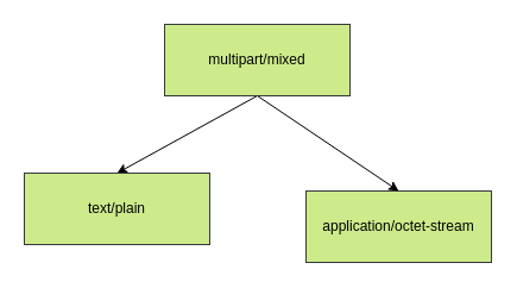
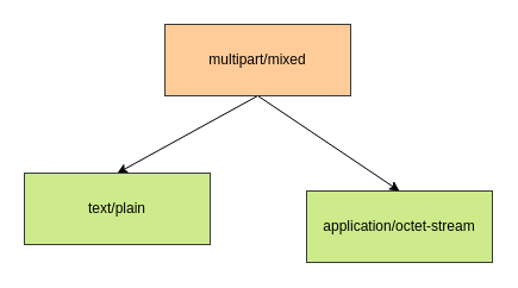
  <mxCell id="0" />
  <mxCell id="1" parent="0" />
  <mxCell id="2" value="application/octet-stream" style="rounded=0;whiteSpace=wrap;html=1;fillColor=#cdeb8b;strokeColor=#36393d;" parent="1" vertex="1"><mxGeometry x="257" y="160" width="156" height="60" as="geometry" /></mxCell>
  <mxCell id="3" style="rounded=0;orthogonalLoop=1;jettySize=auto;html=1;exitX=0.5;exitY=1;exitDx=0;exitDy=0;entryX=0.5;entryY=0;entryDx=0;entryDy=0;" parent="1" source="5" target="6" edge="1"><mxGeometry relative="1" as="geometry" /></mxCell>
  <mxCell id="4" style="rounded=0;orthogonalLoop=1;jettySize=auto;html=1;exitX=0.5;exitY=1;exitDx=0;exitDy=0;entryX=0.5;entryY=0;entryDx=0;entryDy=0;" parent="1" source="5" target="2" edge="1"><mxGeometry relative="1" as="geometry" /></mxCell>
- <mxCell id="5" value="multipart/mixed" style="rounded=0;whiteSpace=wrap;html=1;fillColor=#cdeb8b;strokeColor=#36393d;" parent="1" vertex="1"><mxGeometry x="138" y="20" width="156" height="60" as="geometry" /></mxCell>
+ <mxCell id="5" value="multipart/mixed" style="rounded=0;whiteSpace=wrap;html=1;fillColor=#ffcc99;strokeColor=#36393d;" parent="1" vertex="1"><mxGeometry x="138" y="20" width="156" height="60" as="geometry" /></mxCell>
  <mxCell id="6" value="text/plain" style="rounded=0;whiteSpace=wrap;html=1;fillColor=#cdeb8b;strokeColor=#36393d;" parent="1" vertex="1"><mxGeometry x="20" y="145" width="156" height="60" as="geometry" /></mxCell>
